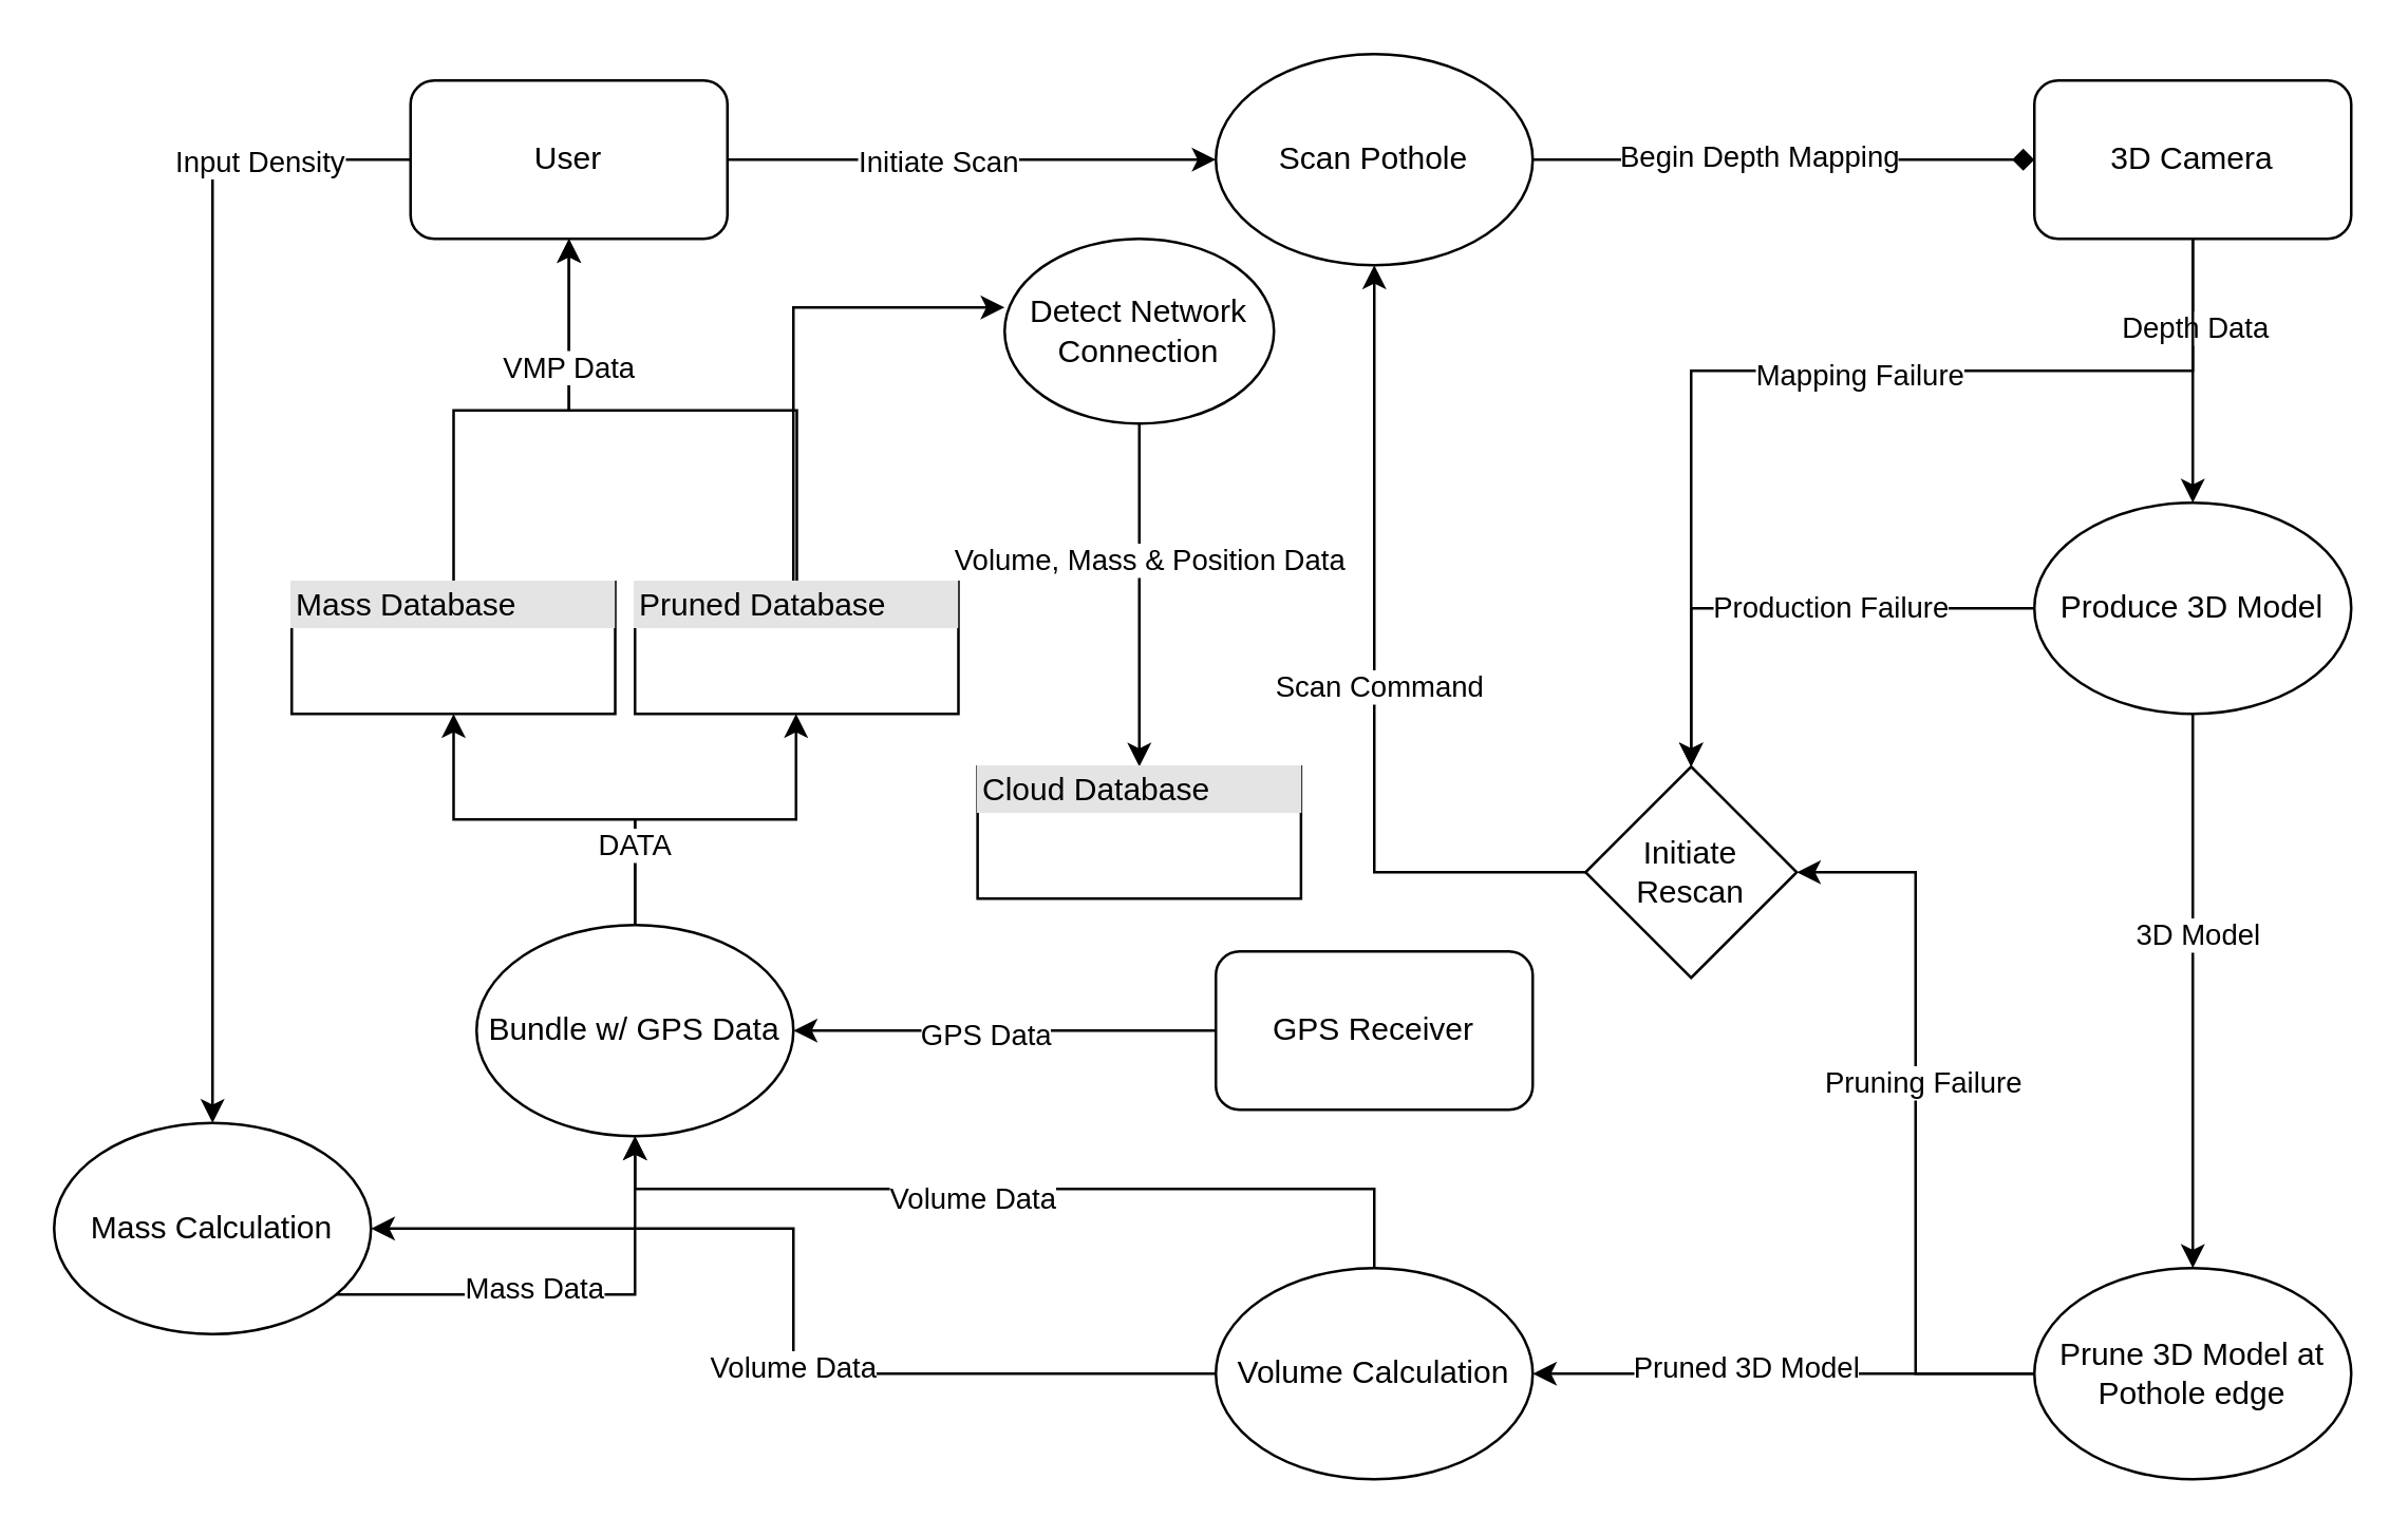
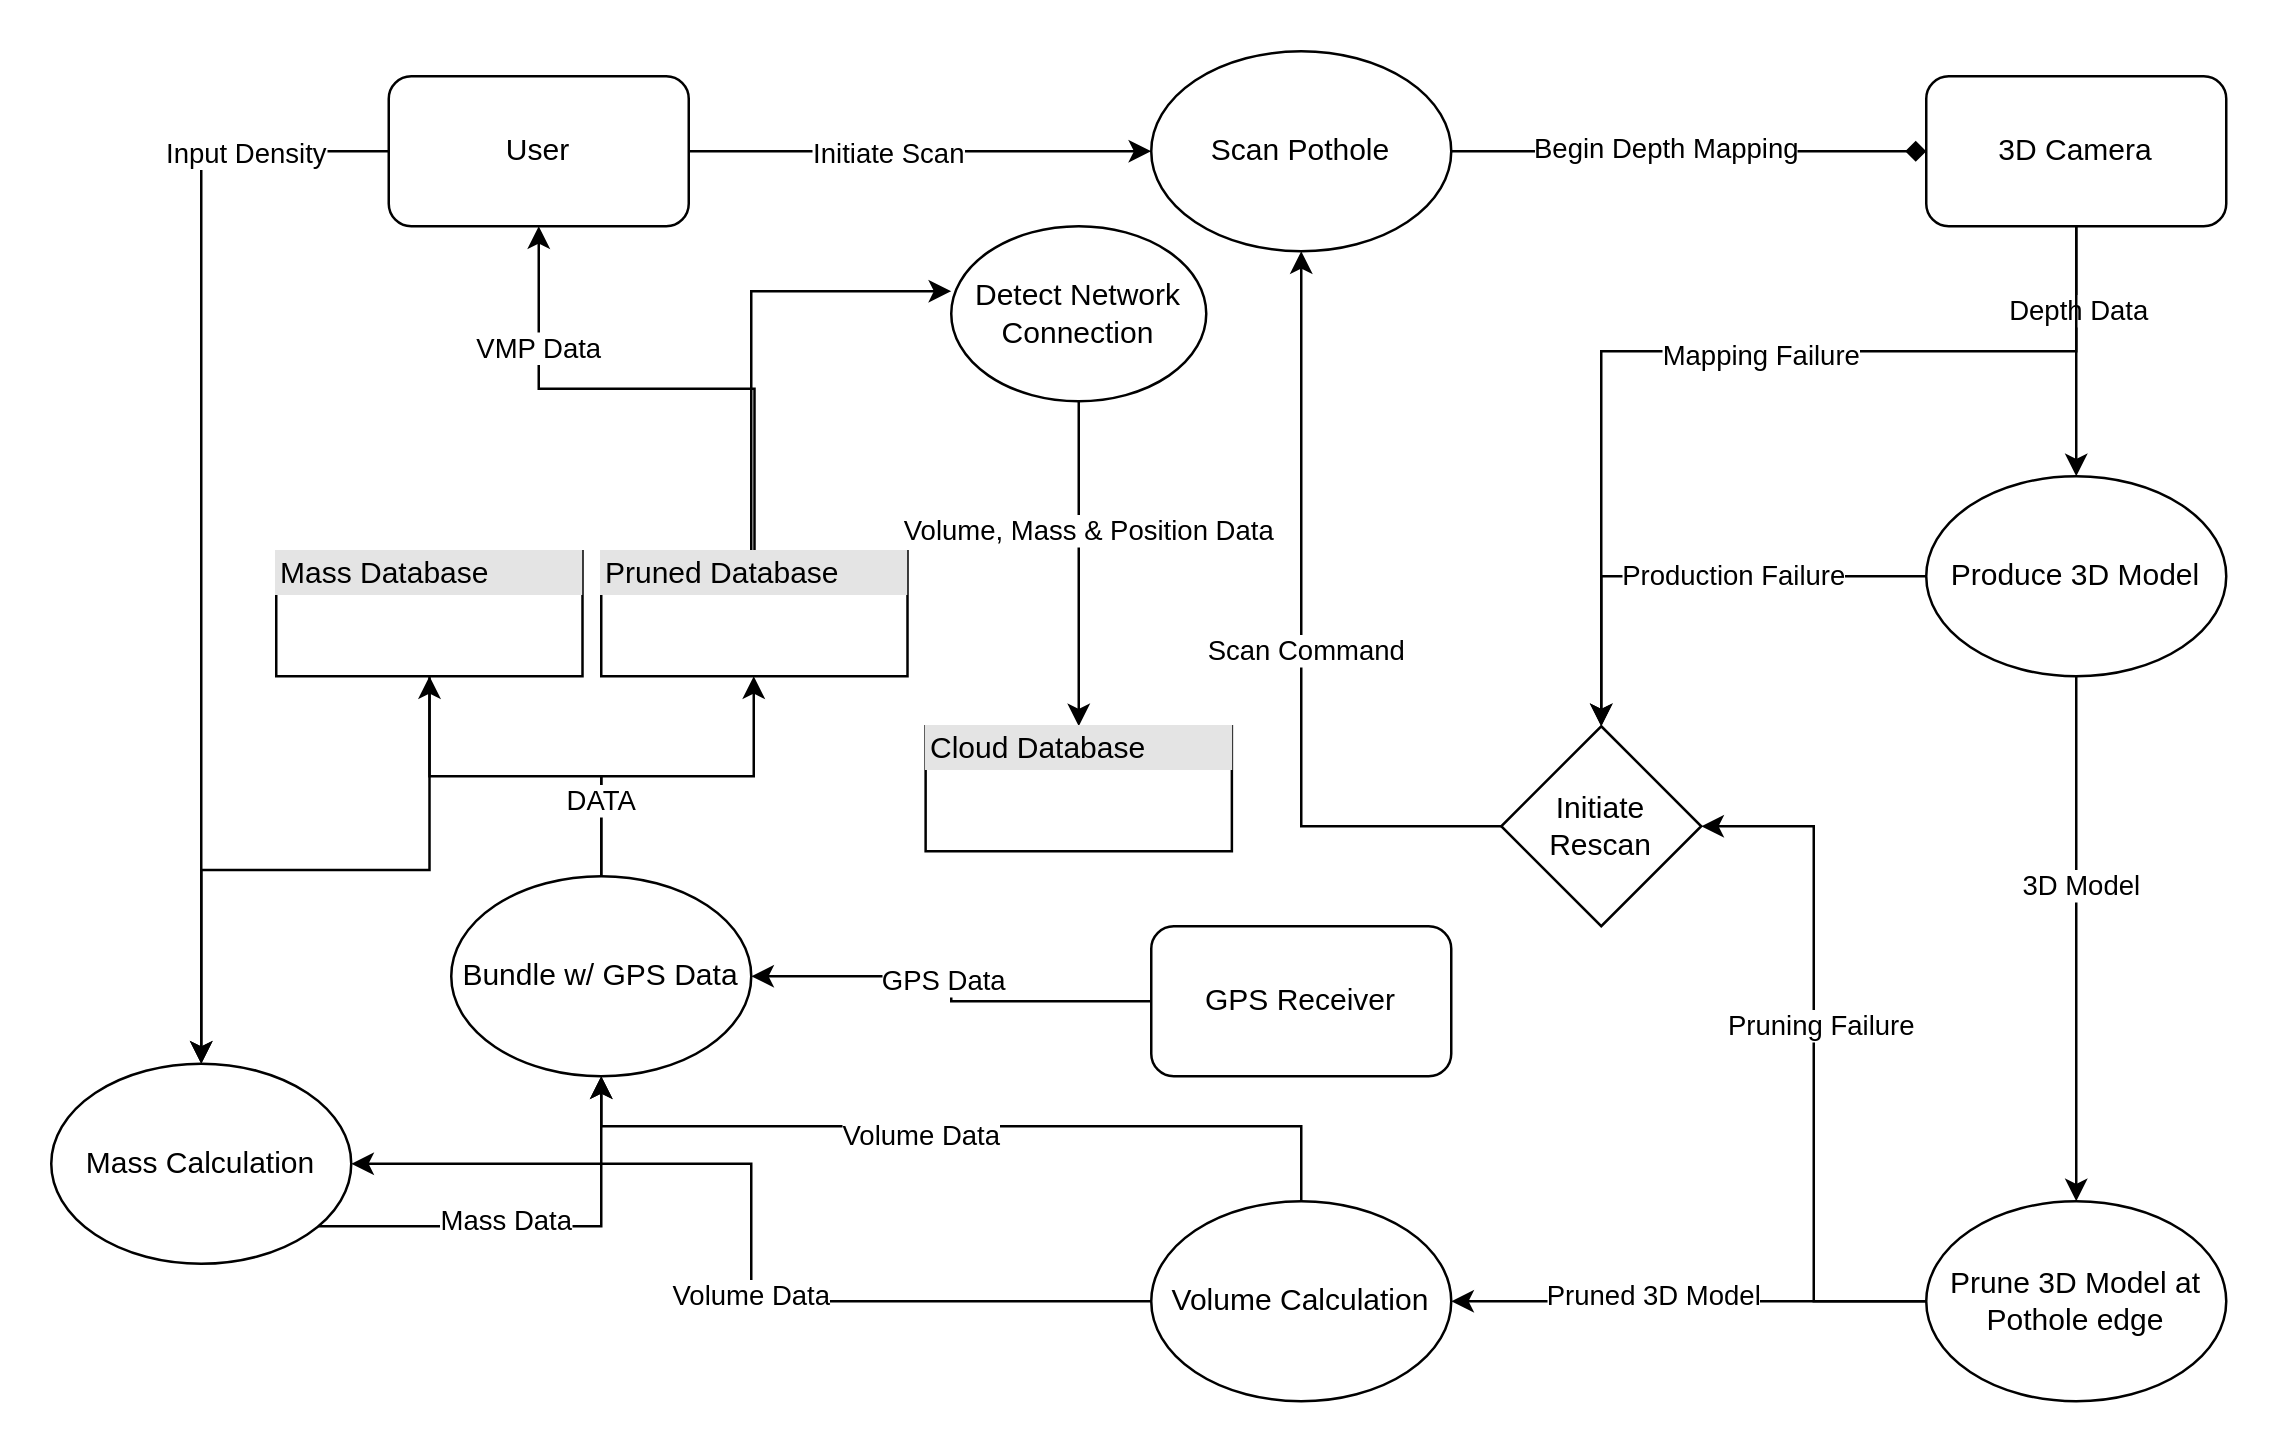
  <mxCell id="0" />
  <mxCell id="1" parent="0" />
  <mxCell id="2" style="edgeStyle=orthogonalEdgeStyle;rounded=0;orthogonalLoop=1;jettySize=auto;html=1;" parent="1" source="6" target="38" edge="1"><mxGeometry relative="1" as="geometry" /></mxCell>
  <mxCell id="3" value="Input Density" style="edgeLabel;html=1;align=center;verticalAlign=middle;resizable=0;points=[];" parent="2" vertex="1" connectable="0"><mxGeometry x="-0.737" relative="1" as="geometry"><mxPoint as="offset" /></mxGeometry></mxCell>
  <mxCell id="4" style="edgeStyle=orthogonalEdgeStyle;rounded=0;orthogonalLoop=1;jettySize=auto;html=1;entryX=0;entryY=0.5;entryDx=0;entryDy=0;" parent="1" source="6" target="9" edge="1"><mxGeometry relative="1" as="geometry" /></mxCell>
  <mxCell id="5" value="Initiate Scan" style="edgeLabel;html=1;align=center;verticalAlign=middle;resizable=0;points=[];" parent="4" vertex="1" connectable="0"><mxGeometry x="-0.15" relative="1" as="geometry"><mxPoint as="offset" /></mxGeometry></mxCell>
  <mxCell id="6" value="User" style="rounded=1;whiteSpace=wrap;html=1;" parent="1" vertex="1"><mxGeometry x="155" y="30" width="120" height="60" as="geometry" /></mxCell>
  <mxCell id="7" style="edgeStyle=orthogonalEdgeStyle;rounded=0;orthogonalLoop=1;jettySize=auto;html=1;endArrow=diamond;" parent="1" source="9" target="14" edge="1"><mxGeometry relative="1" as="geometry" /></mxCell>
  <mxCell id="8" value="Begin Depth Mapping" style="edgeLabel;html=1;align=center;verticalAlign=middle;resizable=0;points=[];" parent="7" vertex="1" connectable="0"><mxGeometry x="-0.102" y="2" relative="1" as="geometry"><mxPoint as="offset" /></mxGeometry></mxCell>
  <mxCell id="9" value="Scan Pothole" style="ellipse;whiteSpace=wrap;html=1;" parent="1" vertex="1"><mxGeometry x="460" y="20" width="120" height="80" as="geometry" /></mxCell>
  <mxCell id="10" style="edgeStyle=orthogonalEdgeStyle;rounded=0;orthogonalLoop=1;jettySize=auto;html=1;entryX=0.5;entryY=0;entryDx=0;entryDy=0;" parent="1" source="14" target="19" edge="1"><mxGeometry relative="1" as="geometry" /></mxCell>
  <mxCell id="11" value="Depth Data" style="edgeLabel;html=1;align=center;verticalAlign=middle;resizable=0;points=[];" parent="10" vertex="1" connectable="0"><mxGeometry x="-0.337" relative="1" as="geometry"><mxPoint as="offset" /></mxGeometry></mxCell>
  <mxCell id="12" style="edgeStyle=orthogonalEdgeStyle;rounded=0;orthogonalLoop=1;jettySize=auto;html=1;entryX=0.5;entryY=0;entryDx=0;entryDy=0;" parent="1" source="14" target="35" edge="1"><mxGeometry relative="1" as="geometry"><Array as="points"><mxPoint x="830" y="140" /><mxPoint x="640" y="140" /></Array></mxGeometry></mxCell>
  <mxCell id="13" value="Mapping Failure" style="edgeLabel;html=1;align=center;verticalAlign=middle;resizable=0;points=[];" parent="12" vertex="1" connectable="0"><mxGeometry x="-0.09" y="1" relative="1" as="geometry"><mxPoint as="offset" /></mxGeometry></mxCell>
  <mxCell id="14" value="3D Camera" style="rounded=1;whiteSpace=wrap;html=1;" parent="1" vertex="1"><mxGeometry x="770" y="30" width="120" height="60" as="geometry" /></mxCell>
  <mxCell id="15" style="edgeStyle=orthogonalEdgeStyle;rounded=0;orthogonalLoop=1;jettySize=auto;html=1;entryX=0.5;entryY=0;entryDx=0;entryDy=0;" parent="1" source="19" target="24" edge="1"><mxGeometry relative="1" as="geometry" /></mxCell>
  <mxCell id="16" value="3D Model" style="edgeLabel;html=1;align=center;verticalAlign=middle;resizable=0;points=[];" parent="15" vertex="1" connectable="0"><mxGeometry x="-0.211" y="1" relative="1" as="geometry"><mxPoint as="offset" /></mxGeometry></mxCell>
  <mxCell id="17" style="edgeStyle=orthogonalEdgeStyle;rounded=0;orthogonalLoop=1;jettySize=auto;html=1;" parent="1" source="19" target="35" edge="1"><mxGeometry relative="1" as="geometry"><Array as="points"><mxPoint x="640" y="230" /></Array></mxGeometry></mxCell>
  <mxCell id="18" value="Production Failure" style="edgeLabel;html=1;align=center;verticalAlign=middle;resizable=0;points=[];" parent="17" vertex="1" connectable="0"><mxGeometry x="-0.184" y="-1" relative="1" as="geometry"><mxPoint as="offset" /></mxGeometry></mxCell>
  <mxCell id="19" value="Produce 3D Model" style="ellipse;whiteSpace=wrap;html=1;" parent="1" vertex="1"><mxGeometry x="770" y="190" width="120" height="80" as="geometry" /></mxCell>
  <mxCell id="20" style="edgeStyle=orthogonalEdgeStyle;rounded=0;orthogonalLoop=1;jettySize=auto;html=1;entryX=1;entryY=0.5;entryDx=0;entryDy=0;" parent="1" source="24" target="29" edge="1"><mxGeometry relative="1" as="geometry" /></mxCell>
  <mxCell id="21" value="Pruned 3D Model" style="edgeLabel;html=1;align=center;verticalAlign=middle;resizable=0;points=[];" parent="20" vertex="1" connectable="0"><mxGeometry x="0.159" y="-3" relative="1" as="geometry"><mxPoint as="offset" /></mxGeometry></mxCell>
  <mxCell id="22" style="edgeStyle=orthogonalEdgeStyle;rounded=0;orthogonalLoop=1;jettySize=auto;html=1;entryX=1;entryY=0.5;entryDx=0;entryDy=0;" parent="1" source="24" target="35" edge="1"><mxGeometry relative="1" as="geometry" /></mxCell>
  <mxCell id="23" value="Pruning Failure" style="edgeLabel;html=1;align=center;verticalAlign=middle;resizable=0;points=[];" parent="22" vertex="1" connectable="0"><mxGeometry x="0.115" y="-2" relative="1" as="geometry"><mxPoint as="offset" /></mxGeometry></mxCell>
  <mxCell id="24" value="Prune 3D Model at Pothole edge" style="ellipse;whiteSpace=wrap;html=1;" parent="1" vertex="1"><mxGeometry x="770" y="480" width="120" height="80" as="geometry" /></mxCell>
  <mxCell id="25" style="edgeStyle=orthogonalEdgeStyle;rounded=0;orthogonalLoop=1;jettySize=auto;html=1;" parent="1" source="29" target="42" edge="1"><mxGeometry relative="1" as="geometry"><Array as="points"><mxPoint x="520" y="450" /><mxPoint x="240" y="450" /></Array></mxGeometry></mxCell>
  <mxCell id="26" value="Volume Data" style="edgeLabel;html=1;align=center;verticalAlign=middle;resizable=0;points=[];" parent="25" vertex="1" connectable="0"><mxGeometry x="0.111" y="3" relative="1" as="geometry"><mxPoint as="offset" /></mxGeometry></mxCell>
  <mxCell id="27" style="edgeStyle=orthogonalEdgeStyle;rounded=0;orthogonalLoop=1;jettySize=auto;html=1;" parent="1" source="29" target="38" edge="1"><mxGeometry relative="1" as="geometry" /></mxCell>
  <mxCell id="28" value="Volume Data" style="edgeLabel;html=1;align=center;verticalAlign=middle;resizable=0;points=[];" parent="27" vertex="1" connectable="0"><mxGeometry x="-0.129" y="1" relative="1" as="geometry"><mxPoint as="offset" /></mxGeometry></mxCell>
  <mxCell id="29" value="Volume Calculation" style="ellipse;whiteSpace=wrap;html=1;" parent="1" vertex="1"><mxGeometry x="460" y="480" width="120" height="80" as="geometry" /></mxCell>
  <mxCell id="30" style="edgeStyle=orthogonalEdgeStyle;rounded=0;orthogonalLoop=1;jettySize=auto;html=1;entryX=1;entryY=0.5;entryDx=0;entryDy=0;" parent="1" source="32" target="42" edge="1"><mxGeometry relative="1" as="geometry" /></mxCell>
  <mxCell id="31" value="GPS Data" style="edgeLabel;html=1;align=center;verticalAlign=middle;resizable=0;points=[];" parent="30" vertex="1" connectable="0"><mxGeometry x="0.104" y="1" relative="1" as="geometry"><mxPoint as="offset" /></mxGeometry></mxCell>
- <mxCell id="32" value="GPS Receiver" style="rounded=1;whiteSpace=wrap;html=1;" parent="1" vertex="1"><mxGeometry x="460" y="360" width="120" height="60" as="geometry" /></mxCell>
+ <mxCell id="32" value="GPS Receiver" style="rounded=1;whiteSpace=wrap;html=1;" parent="1" vertex="1"><mxGeometry x="460" y="370" width="120" height="60" as="geometry" /></mxCell>
  <mxCell id="33" style="edgeStyle=orthogonalEdgeStyle;rounded=0;orthogonalLoop=1;jettySize=auto;html=1;entryX=0.5;entryY=1;entryDx=0;entryDy=0;" parent="1" source="35" target="9" edge="1"><mxGeometry relative="1" as="geometry" /></mxCell>
  <mxCell id="34" value="Scan Command" style="edgeLabel;html=1;align=center;verticalAlign=middle;resizable=0;points=[];" parent="33" vertex="1" connectable="0"><mxGeometry x="-0.025" y="-1" relative="1" as="geometry"><mxPoint as="offset" /></mxGeometry></mxCell>
  <mxCell id="35" value="Initiate Rescan" style="rhombus;whiteSpace=wrap;html=1;" parent="1" vertex="1"><mxGeometry x="600" y="290" width="80" height="80" as="geometry" /></mxCell>
  <mxCell id="36" style="edgeStyle=orthogonalEdgeStyle;rounded=0;orthogonalLoop=1;jettySize=auto;html=1;" parent="1" source="38" target="42" edge="1"><mxGeometry relative="1" as="geometry"><Array as="points"><mxPoint x="240" y="490" /></Array></mxGeometry></mxCell>
  <mxCell id="37" value="Mass Data" style="edgeLabel;html=1;align=center;verticalAlign=middle;resizable=0;points=[];" parent="36" vertex="1" connectable="0"><mxGeometry x="-0.138" y="3" relative="1" as="geometry"><mxPoint as="offset" /></mxGeometry></mxCell>
  <mxCell id="38" value="Mass Calculation" style="ellipse;whiteSpace=wrap;html=1;" parent="1" vertex="1"><mxGeometry x="20" y="425" width="120" height="80" as="geometry" /></mxCell>
  <mxCell id="39" style="edgeStyle=orthogonalEdgeStyle;rounded=0;orthogonalLoop=1;jettySize=auto;html=1;" edge="1" parent="1" source="42" target="47"><mxGeometry relative="1" as="geometry" /></mxCell>
  <mxCell id="40" style="edgeStyle=orthogonalEdgeStyle;rounded=0;orthogonalLoop=1;jettySize=auto;html=1;" edge="1" parent="1" source="42" target="51"><mxGeometry relative="1" as="geometry"><Array as="points"><mxPoint x="240" y="310" /><mxPoint x="301" y="310" /></Array></mxGeometry></mxCell>
  <mxCell id="41" value="DATA" style="edgeLabel;html=1;align=center;verticalAlign=middle;resizable=0;points=[];" vertex="1" connectable="0" parent="40"><mxGeometry x="-0.56" y="1" relative="1" as="geometry"><mxPoint as="offset" /></mxGeometry></mxCell>
  <mxCell id="42" value="Bundle w/ GPS Data" style="ellipse;whiteSpace=wrap;html=1;" parent="1" vertex="1"><mxGeometry x="180" y="350" width="120" height="80" as="geometry" /></mxCell>
  <mxCell id="43" style="edgeStyle=orthogonalEdgeStyle;rounded=0;orthogonalLoop=1;jettySize=auto;html=1;" parent="1" source="45" edge="1"><mxGeometry relative="1" as="geometry"><mxPoint x="431" y="290" as="targetPoint" /></mxGeometry></mxCell>
  <mxCell id="44" value="Volume, Mass &amp;amp; Position Data" style="edgeLabel;html=1;align=center;verticalAlign=middle;resizable=0;points=[];" parent="43" vertex="1" connectable="0"><mxGeometry x="-0.212" y="3" relative="1" as="geometry"><mxPoint as="offset" /></mxGeometry></mxCell>
  <mxCell id="45" value="Detect Network Connection" style="ellipse;whiteSpace=wrap;html=1;" parent="1" vertex="1"><mxGeometry x="380" y="90" width="102" height="70" as="geometry" /></mxCell>
- <mxCell id="46" style="edgeStyle=orthogonalEdgeStyle;rounded=0;orthogonalLoop=1;jettySize=auto;html=1;" edge="1" parent="1" source="47" target="6"><mxGeometry relative="1" as="geometry" /></mxCell>
+ <mxCell id="46" style="edgeStyle=orthogonalEdgeStyle;rounded=0;orthogonalLoop=1;jettySize=auto;html=1;" edge="1" parent="1" source="47" target="38"><mxGeometry relative="1" as="geometry" /></mxCell>
  <mxCell id="47" value="&lt;div style=&quot;box-sizing:border-box;width:100%;background:#e4e4e4;padding:2px;&quot;&gt;Mass Database&lt;/div&gt;" style="verticalAlign=top;align=left;overflow=fill;html=1;" vertex="1" parent="1"><mxGeometry x="110" y="220" width="122.5" height="50" as="geometry" /></mxCell>
  <mxCell id="48" style="edgeStyle=orthogonalEdgeStyle;rounded=0;orthogonalLoop=1;jettySize=auto;html=1;" edge="1" parent="1" source="51" target="6"><mxGeometry relative="1" as="geometry" /></mxCell>
  <mxCell id="49" value="VMP Data" style="edgeLabel;html=1;align=center;verticalAlign=middle;resizable=0;points=[];" vertex="1" connectable="0" parent="48"><mxGeometry x="0.55" y="1" relative="1" as="geometry"><mxPoint as="offset" /></mxGeometry></mxCell>
  <mxCell id="50" style="edgeStyle=orthogonalEdgeStyle;rounded=0;orthogonalLoop=1;jettySize=auto;html=1;entryX=0;entryY=0.371;entryDx=0;entryDy=0;entryPerimeter=0;" edge="1" parent="1" source="51" target="45"><mxGeometry relative="1" as="geometry"><Array as="points"><mxPoint x="300" y="116" /></Array></mxGeometry></mxCell>
  <mxCell id="51" value="&lt;div style=&quot;box-sizing:border-box;width:100%;background:#e4e4e4;padding:2px;&quot;&gt;Pruned Database&lt;/div&gt;" style="verticalAlign=top;align=left;overflow=fill;html=1;" vertex="1" parent="1"><mxGeometry x="240" y="220" width="122.5" height="50" as="geometry" /></mxCell>
  <mxCell id="52" value="&lt;div style=&quot;box-sizing:border-box;width:100%;background:#e4e4e4;padding:2px;&quot;&gt;Cloud Database&lt;/div&gt;" style="verticalAlign=top;align=left;overflow=fill;html=1;" vertex="1" parent="1"><mxGeometry x="369.75" y="290" width="122.5" height="50" as="geometry" /></mxCell>
